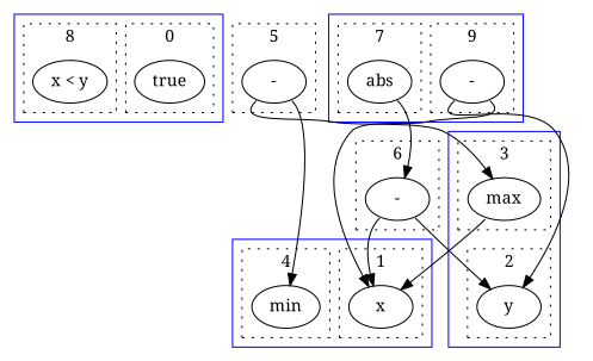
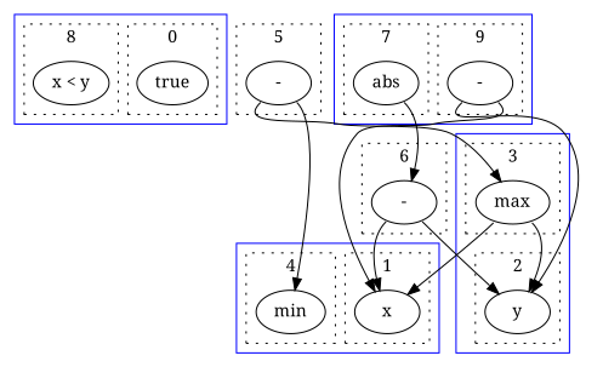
  digraph {
    clusterrank=local
    compound=true
    fontname="Noto Serif"
    node [fontname="Noto Serif"]
    edge [fontname="Noto Serif" tailport=se]
    n1 [label=true]
    n2 [label="x < y"]
    n3 [label=y]
    n4 [label=max]
    n5 [label=x]
    n6 [label=min]
    n7 [label=abs]
    n8 [label="-"]
    n9 [label="-"]
    n10 [label="-"]
    subgraph cluster_1 {
      color=blue
      subgraph cluster_2 {
        color=black
        label=0
        style=dotted
        n1
      }
      subgraph cluster_3 {
        color=black
        label=8
        style=dotted
        n2
      }
    }
    subgraph cluster_4 {
      color=blue
      subgraph cluster_5 {
        color=black
        label=2
        style=dotted
        n3
      }
      subgraph cluster_6 {
        color=black
        label=3
        style=dotted
        n4
      }
    }
    subgraph cluster_7 {
      color=blue
      subgraph cluster_8 {
        color=black
        label=1
        style=dotted
        n5
      }
      subgraph cluster_9 {
        color=black
        label=4
        style=dotted
        n6
      }
    }
    subgraph cluster_10 {
      color=blue
      subgraph cluster_11 {
        color=black
        label=7
        style=dotted
        n7
      }
      subgraph cluster_12 {
        color=black
        label=9
        style=dotted
        n8
      }
    }
    subgraph cluster_13 {
      color=black
      label=5
      style=dotted
      n9
    }
    subgraph cluster_14 {
      color=black
      label=6
      style=dotted
      n10
    }
+   n4 -> n3
    n4 -> n5 [tailport=sw]
    n7 -> n10
    n8 -> n3 [tailport=sw]
    n8 -> n5
    n9 -> n4 [tailport=sw]
    n9 -> n6
    n10 -> n3
    n10 -> n5 [tailport=sw]
  }
